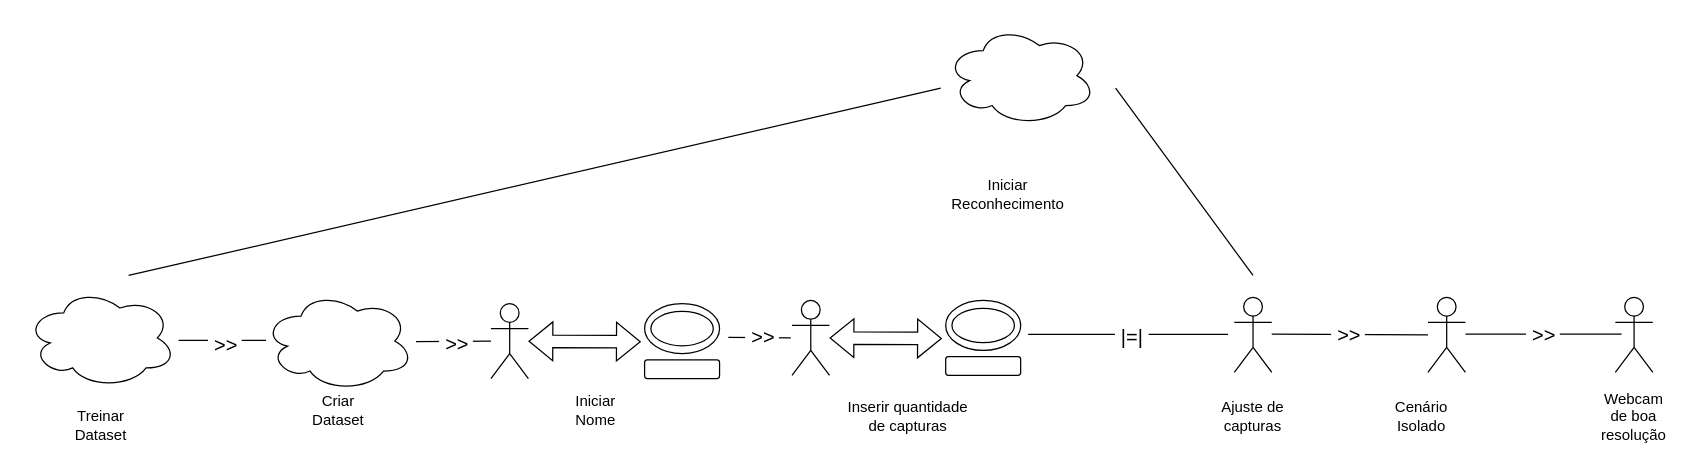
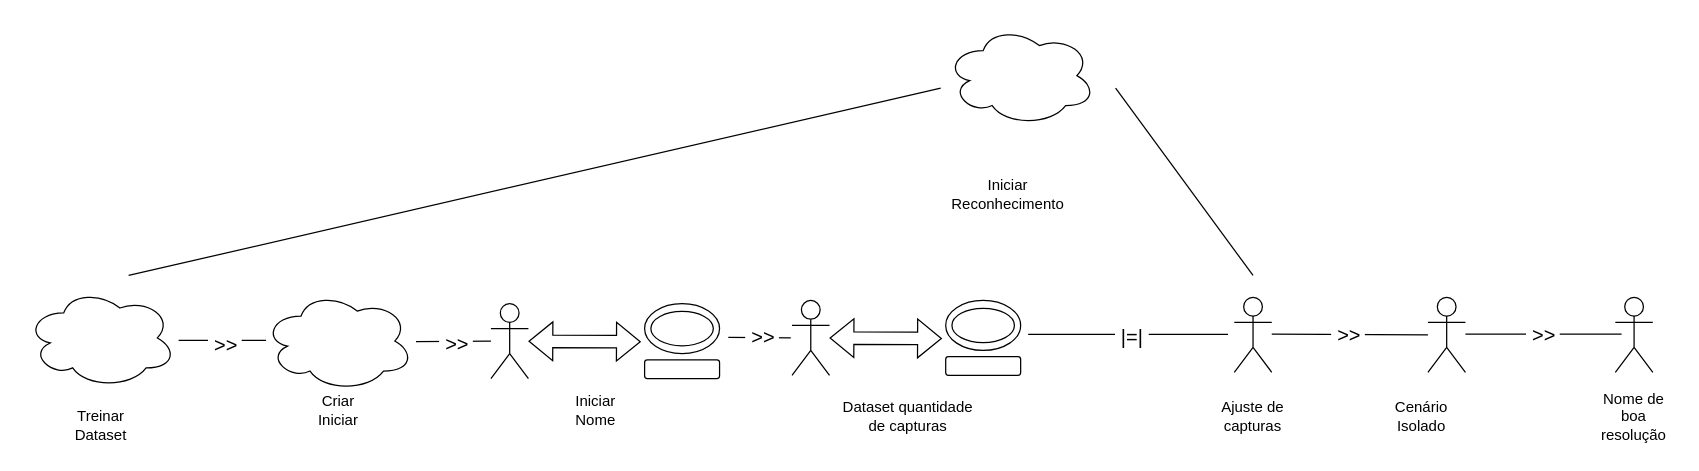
  <mxCell id="0" />
  <mxCell id="1" parent="0" />
  <mxCell id="2" value="" style="ellipse;shape=cloud;whiteSpace=wrap;html=1;" vertex="1" parent="1"><mxGeometry x="756" y="20" width="120" height="80" as="geometry" /></mxCell>
  <mxCell id="3" value="Iniciar Reconhecimento" style="text;html=1;align=center;verticalAlign=middle;whiteSpace=wrap;rounded=0;" vertex="1" parent="1"><mxGeometry x="776" y="140" width="60" height="30" as="geometry" /></mxCell>
  <mxCell id="4" value="" style="ellipse;shape=cloud;whiteSpace=wrap;html=1;" vertex="1" parent="1"><mxGeometry x="210" y="232.5" width="120" height="80" as="geometry" /></mxCell>
- <mxCell id="5" value="Criar Dataset" style="text;html=1;align=center;verticalAlign=middle;whiteSpace=wrap;rounded=0;" vertex="1" parent="1"><mxGeometry x="240" y="312.5" width="60" height="30" as="geometry" /></mxCell>
+ <mxCell id="5" value="Criar Iniciar" style="text;html=1;align=center;verticalAlign=middle;whiteSpace=wrap;rounded=0;" vertex="1" parent="1"><mxGeometry x="240" y="312.5" width="60" height="30" as="geometry" /></mxCell>
  <mxCell id="6" value="Iniciar Nome" style="text;html=1;align=center;verticalAlign=middle;whiteSpace=wrap;rounded=0;" vertex="1" parent="1"><mxGeometry x="446" y="312.5" width="60" height="30" as="geometry" /></mxCell>
- <mxCell id="7" value="Inserir quantidade de capturas" style="text;html=1;align=center;verticalAlign=middle;whiteSpace=wrap;rounded=0;" vertex="1" parent="1"><mxGeometry x="671" y="317.5" width="110" height="30" as="geometry" /></mxCell>
+ <mxCell id="7" value="Dataset quantidade de capturas" style="text;html=1;align=center;verticalAlign=middle;whiteSpace=wrap;rounded=0;" vertex="1" parent="1"><mxGeometry x="671" y="317.5" width="110" height="30" as="geometry" /></mxCell>
  <mxCell id="8" value="" style="shape=umlActor;verticalLabelPosition=bottom;verticalAlign=top;html=1;outlineConnect=0;" vertex="1" parent="1"><mxGeometry x="633" y="240" width="30" height="60" as="geometry" /></mxCell>
  <mxCell id="9" value="" style="ellipse;whiteSpace=wrap;html=1;" vertex="1" parent="1"><mxGeometry x="756" y="240" width="60" height="40" as="geometry" /></mxCell>
  <mxCell id="10" value="" style="ellipse;whiteSpace=wrap;html=1;" vertex="1" parent="1"><mxGeometry x="761" y="246.25" width="50" height="27.5" as="geometry" /></mxCell>
  <mxCell id="11" value="" style="rounded=1;whiteSpace=wrap;html=1;" vertex="1" parent="1"><mxGeometry x="756" y="285" width="60" height="15" as="geometry" /></mxCell>
  <mxCell id="12" value="" style="shape=flexArrow;endArrow=classic;html=1;rounded=0;startArrow=block;" edge="1" parent="1" source="8"><mxGeometry width="50" height="50" relative="1" as="geometry"><mxPoint x="686" y="273.75" as="sourcePoint" /><mxPoint x="753" y="270.5" as="targetPoint" /></mxGeometry></mxCell>
  <mxCell id="13" value="" style="ellipse;shape=cloud;whiteSpace=wrap;html=1;" vertex="1" parent="1"><mxGeometry x="20" y="230" width="120" height="80" as="geometry" /></mxCell>
  <mxCell id="14" value="Treinar Dataset" style="text;html=1;align=center;verticalAlign=middle;whiteSpace=wrap;rounded=0;" vertex="1" parent="1"><mxGeometry x="50" y="325" width="60" height="30" as="geometry" /></mxCell>
  <mxCell id="15" value="&lt;span style=&quot;text-align: start; background-color: rgb(255, 255, 255);&quot;&gt;&lt;font face=&quot;Helvetica&quot; style=&quot;color: rgb(0, 0, 0);&quot;&gt;Ajuste de capturas&lt;/font&gt;&lt;/span&gt;" style="text;html=1;align=center;verticalAlign=middle;whiteSpace=wrap;rounded=0;" vertex="1" parent="1"><mxGeometry x="972" y="317.5" width="60" height="30" as="geometry" /></mxCell>
  <mxCell id="16" value="" style="shape=umlActor;verticalLabelPosition=bottom;verticalAlign=top;html=1;outlineConnect=0;" vertex="1" parent="1"><mxGeometry x="987" y="237.5" width="30" height="60" as="geometry" /></mxCell>
  <mxCell id="17" value="" style="shape=umlActor;verticalLabelPosition=bottom;verticalAlign=top;html=1;outlineConnect=0;" vertex="1" parent="1"><mxGeometry x="392" y="242.5" width="30" height="60" as="geometry" /></mxCell>
  <mxCell id="18" value="" style="ellipse;whiteSpace=wrap;html=1;" vertex="1" parent="1"><mxGeometry x="515" y="242.5" width="60" height="40" as="geometry" /></mxCell>
  <mxCell id="19" value="" style="ellipse;whiteSpace=wrap;html=1;" vertex="1" parent="1"><mxGeometry x="520" y="248.75" width="50" height="27.5" as="geometry" /></mxCell>
  <mxCell id="20" value="" style="rounded=1;whiteSpace=wrap;html=1;" vertex="1" parent="1"><mxGeometry x="515" y="287.5" width="60" height="15" as="geometry" /></mxCell>
  <mxCell id="21" value="" style="shape=flexArrow;endArrow=classic;html=1;rounded=0;startArrow=block;" edge="1" parent="1" source="17"><mxGeometry width="50" height="50" relative="1" as="geometry"><mxPoint x="445" y="276.25" as="sourcePoint" /><mxPoint x="512" y="273" as="targetPoint" /></mxGeometry></mxCell>
  <mxCell id="22" value="&lt;span style=&quot;text-align: start; background-color: rgb(255, 255, 255);&quot;&gt;&lt;font face=&quot;Helvetica&quot; style=&quot;color: rgb(0, 0, 0);&quot;&gt;Cenário Isolado&lt;/font&gt;&lt;/span&gt;" style="text;html=1;align=center;verticalAlign=middle;whiteSpace=wrap;rounded=0;" vertex="1" parent="1"><mxGeometry x="1107" y="317.5" width="60" height="30" as="geometry" /></mxCell>
  <mxCell id="23" value="" style="shape=umlActor;verticalLabelPosition=bottom;verticalAlign=top;html=1;outlineConnect=0;" vertex="1" parent="1"><mxGeometry x="1142" y="237.5" width="30" height="60" as="geometry" /></mxCell>
- <mxCell id="24" value="&lt;span style=&quot;text-align: start; background-color: rgb(255, 255, 255);&quot;&gt;&lt;font face=&quot;Helvetica&quot; style=&quot;color: rgb(0, 0, 0);&quot;&gt;Webcam de boa resolução&lt;/font&gt;&lt;/span&gt;" style="text;html=1;align=center;verticalAlign=middle;whiteSpace=wrap;rounded=0;" vertex="1" parent="1"><mxGeometry x="1277" y="317.5" width="60" height="30" as="geometry" /></mxCell>
+ <mxCell id="24" value="&lt;span style=&quot;text-align: start; background-color: rgb(255, 255, 255);&quot;&gt;&lt;font face=&quot;Helvetica&quot; style=&quot;color: rgb(0, 0, 0);&quot;&gt;Nome de boa resolução&lt;/font&gt;&lt;/span&gt;" style="text;html=1;align=center;verticalAlign=middle;whiteSpace=wrap;rounded=0;" vertex="1" parent="1"><mxGeometry x="1277" y="317.5" width="60" height="30" as="geometry" /></mxCell>
  <mxCell id="25" value="" style="shape=umlActor;verticalLabelPosition=bottom;verticalAlign=top;html=1;outlineConnect=0;" vertex="1" parent="1"><mxGeometry x="1292" y="237.5" width="30" height="60" as="geometry" /></mxCell>
  <mxCell id="26" value="" style="endArrow=none;html=1;rounded=0;" edge="1" parent="1" target="17"><mxGeometry width="50" height="50" relative="1" as="geometry"><mxPoint x="332" y="273" as="sourcePoint" /><mxPoint x="392" y="350" as="targetPoint" /></mxGeometry></mxCell>
  <mxCell id="27" value="&lt;font style=&quot;font-size: 16px;&quot;&gt;&amp;nbsp;&amp;gt;&amp;gt;&lt;/font&gt;&amp;nbsp;" style="edgeLabel;html=1;align=center;verticalAlign=middle;resizable=0;points=[];" vertex="1" connectable="0" parent="26"><mxGeometry x="0.044" y="-2" relative="1" as="geometry"><mxPoint as="offset" /></mxGeometry></mxCell>
  <mxCell id="28" value="" style="endArrow=none;html=1;rounded=0;" edge="1" parent="1"><mxGeometry width="50" height="50" relative="1" as="geometry"><mxPoint x="142" y="272" as="sourcePoint" /><mxPoint x="212" y="272" as="targetPoint" /></mxGeometry></mxCell>
  <mxCell id="29" value="&amp;nbsp;&amp;gt;&amp;gt;&amp;nbsp;" style="edgeLabel;html=1;align=center;verticalAlign=middle;resizable=0;points=[];fontSize=12;" vertex="1" connectable="0" parent="28"><mxGeometry x="0.024" y="-4" relative="1" as="geometry"><mxPoint y="-3" as="offset" /></mxGeometry></mxCell>
  <mxCell id="30" value="&lt;font style=&quot;font-size: 16px;&quot;&gt;&amp;nbsp;&amp;gt;&amp;gt;&lt;/font&gt;&amp;nbsp;" style="edgeLabel;html=1;align=center;verticalAlign=middle;resizable=0;points=[];" vertex="1" connectable="0" parent="28"><mxGeometry x="0.038" y="-3" relative="1" as="geometry"><mxPoint as="offset" /></mxGeometry></mxCell>
  <mxCell id="31" value="" style="endArrow=none;html=1;rounded=0;" edge="1" parent="1"><mxGeometry width="50" height="50" relative="1" as="geometry"><mxPoint x="582" y="269.58" as="sourcePoint" /><mxPoint x="632" y="269.965" as="targetPoint" /></mxGeometry></mxCell>
  <mxCell id="32" value="&lt;font style=&quot;font-size: 16px;&quot;&gt;&amp;nbsp;&amp;gt;&amp;gt;&lt;/font&gt;&amp;nbsp;" style="edgeLabel;html=1;align=center;verticalAlign=middle;resizable=0;points=[];" vertex="1" connectable="0" parent="31"><mxGeometry x="-0.006" y="1" relative="1" as="geometry"><mxPoint x="1" as="offset" /></mxGeometry></mxCell>
  <mxCell id="33" value="" style="endArrow=none;html=1;rounded=0;" edge="1" parent="1"><mxGeometry width="50" height="50" relative="1" as="geometry"><mxPoint x="822" y="267.16" as="sourcePoint" /><mxPoint x="982" y="267.16" as="targetPoint" /></mxGeometry></mxCell>
  <mxCell id="34" value="|=|" style="edgeLabel;html=1;align=center;verticalAlign=middle;resizable=0;points=[];" vertex="1" connectable="0" parent="33"><mxGeometry x="0.025" y="-2" relative="1" as="geometry"><mxPoint y="-2" as="offset" /></mxGeometry></mxCell>
  <mxCell id="35" value="&amp;nbsp;|=|&amp;nbsp;" style="edgeLabel;html=1;align=center;verticalAlign=middle;resizable=0;points=[];fontSize=16;fontStyle=0" vertex="1" connectable="0" parent="33"><mxGeometry x="0.022" y="-1" relative="1" as="geometry"><mxPoint as="offset" /></mxGeometry></mxCell>
  <mxCell id="36" value="" style="endArrow=none;html=1;rounded=0;" edge="1" parent="1" target="23"><mxGeometry width="50" height="50" relative="1" as="geometry"><mxPoint x="1017" y="267" as="sourcePoint" /><mxPoint x="1067" y="267.385" as="targetPoint" /></mxGeometry></mxCell>
  <mxCell id="37" value="&lt;font style=&quot;font-size: 16px;&quot;&gt;&amp;nbsp;&amp;gt;&amp;gt;&lt;/font&gt;&amp;nbsp;" style="edgeLabel;html=1;align=center;verticalAlign=middle;resizable=0;points=[];" vertex="1" connectable="0" parent="36"><mxGeometry x="-0.236" y="-1" relative="1" as="geometry"><mxPoint x="13" y="-1" as="offset" /></mxGeometry></mxCell>
  <mxCell id="38" value="" style="endArrow=none;html=1;rounded=0;" edge="1" parent="1"><mxGeometry width="50" height="50" relative="1" as="geometry"><mxPoint x="1172" y="267" as="sourcePoint" /><mxPoint x="1297" y="267" as="targetPoint" /></mxGeometry></mxCell>
  <mxCell id="39" value="&lt;font style=&quot;font-size: 16px;&quot;&gt;&amp;nbsp;&amp;gt;&amp;gt;&lt;/font&gt;&amp;nbsp;" style="edgeLabel;html=1;align=center;verticalAlign=middle;resizable=0;points=[];" vertex="1" connectable="0" parent="38"><mxGeometry x="-0.019" relative="1" as="geometry"><mxPoint as="offset" /></mxGeometry></mxCell>
  <mxCell id="40" value="" style="endArrow=none;html=1;rounded=0;" edge="1" parent="1"><mxGeometry width="50" height="50" relative="1" as="geometry"><mxPoint x="102" y="220" as="sourcePoint" /><mxPoint x="752" y="70" as="targetPoint" /></mxGeometry></mxCell>
  <mxCell id="41" value="" style="endArrow=none;html=1;rounded=0;" edge="1" parent="1"><mxGeometry width="50" height="50" relative="1" as="geometry"><mxPoint x="1002" y="220" as="sourcePoint" /><mxPoint x="892" y="70" as="targetPoint" /></mxGeometry></mxCell>
